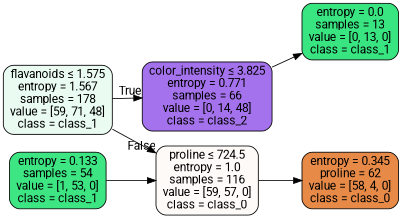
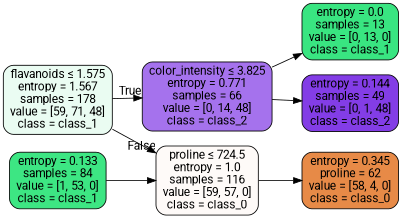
  digraph {
    fontname=Roboto
    rankdir=LR
    node [color=black fontname=Roboto shape=box style="filled, rounded"]
    edge [fontname=Roboto]
    n1 [fillcolor="#39e5811a" label=<flavanoids &le; 1.575<br/>entropy = 1.567<br/>samples = 178<br/>value = [59, 71, 48]<br/>class = class_1>]
    n2 [fillcolor="#8139e5b5" label=<color_intensity &le; 3.825<br/>entropy = 0.771<br/>samples = 66<br/>value = [0, 14, 48]<br/>class = class_2>]
    n3 [fillcolor="#e5813909" label=<proline &le; 724.5<br/>entropy = 1.0<br/>samples = 116<br/>value = [59, 57, 0]<br/>class = class_0>]
    n4 [fillcolor="#39e581ff" label=<entropy = 0.0<br/>samples = 13<br/>value = [0, 13, 0]<br/>class = class_1>]
+   n5 [fillcolor="#8139e5fa" label=<entropy = 0.144<br/>samples = 49<br/>value = [0, 1, 48]<br/>class = class_2>]
    n6 [fillcolor="#e58139ed" label=<entropy = 0.345<br/>proline = 62<br/>value = [58, 4, 0]<br/>class = class_0>]
-   n7 [fillcolor="#39e581fa" label=<entropy = 0.133<br/>samples = 54<br/>value = [1, 53, 0]<br/>class = class_1>]
+   n7 [fillcolor="#39e581fa" label=<entropy = 0.133<br/>samples = 84<br/>value = [1, 53, 0]<br/>class = class_1>]
    n1 -> n2 [headlabel=True labelangle=45 labeldistance=2.5]
    n1 -> n3 [headlabel=False labelangle=-45 labeldistance=2.5]
    n2 -> n4
+   n2 -> n5
    n3 -> n6
    n7 -> n3
  }
